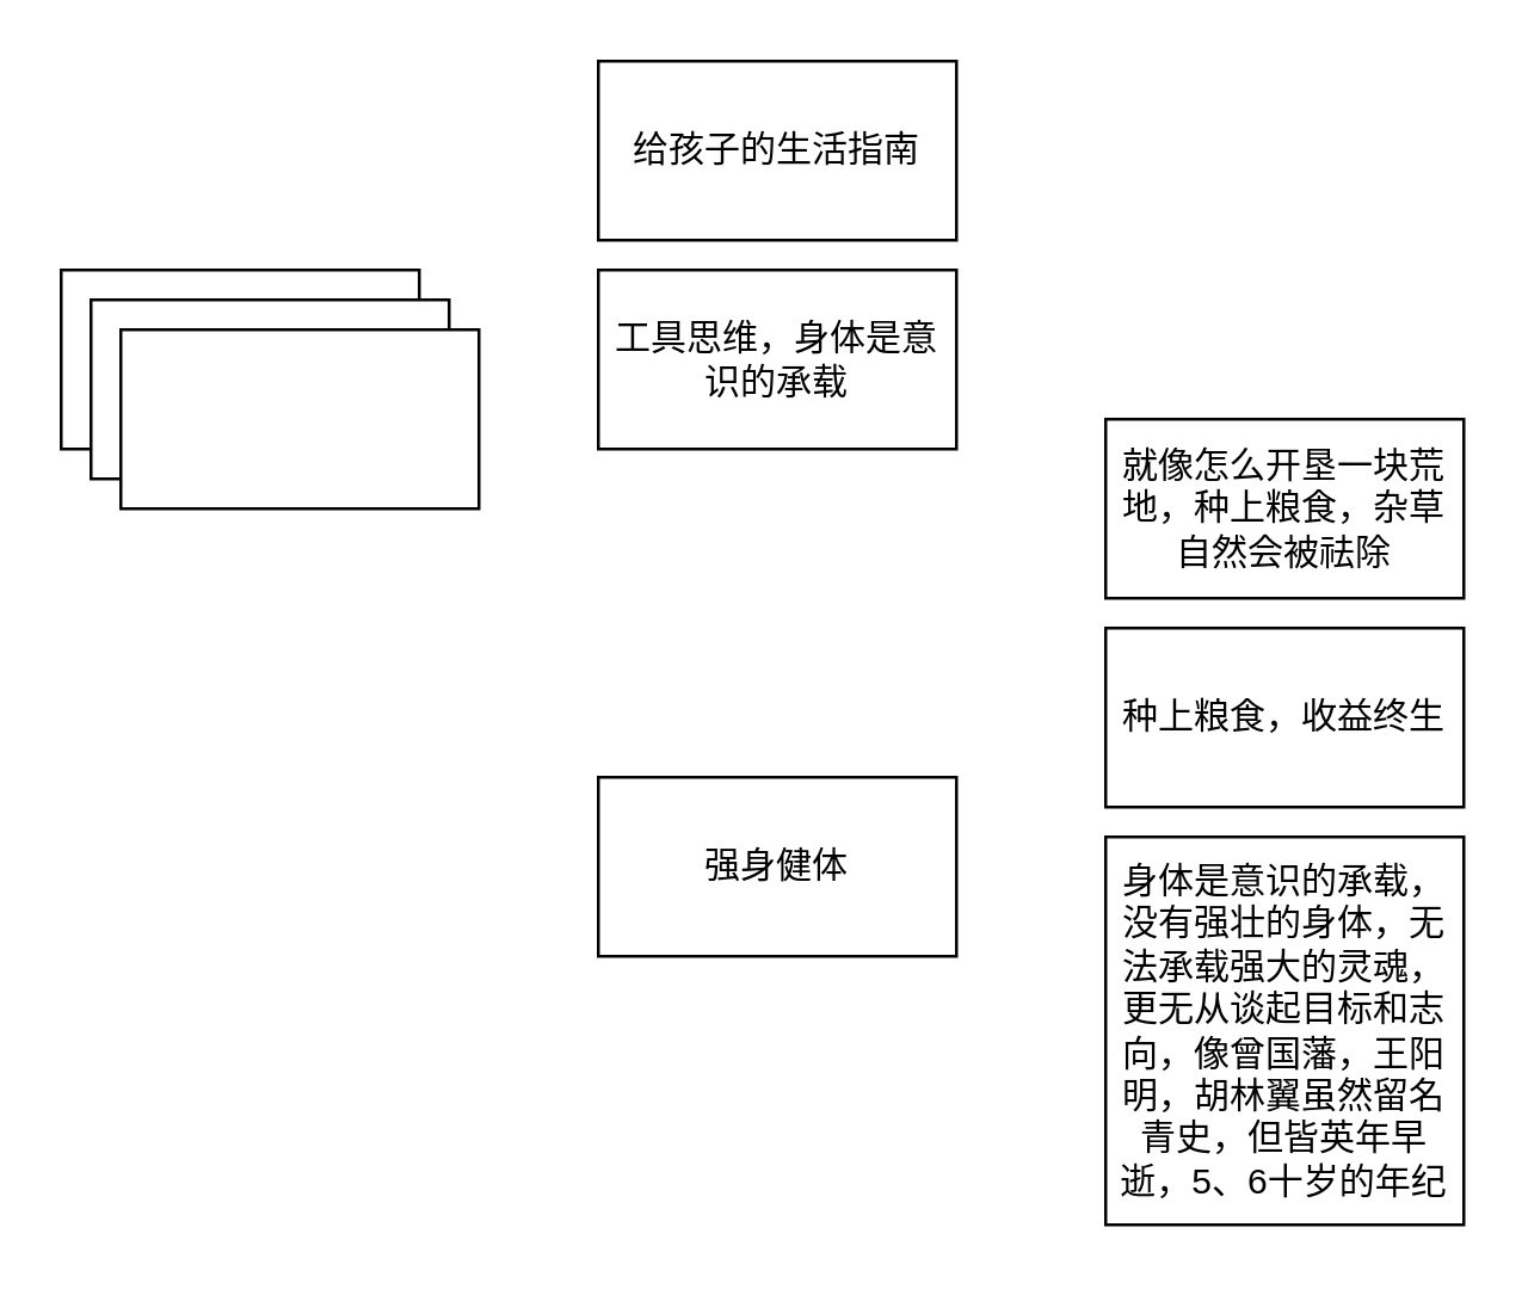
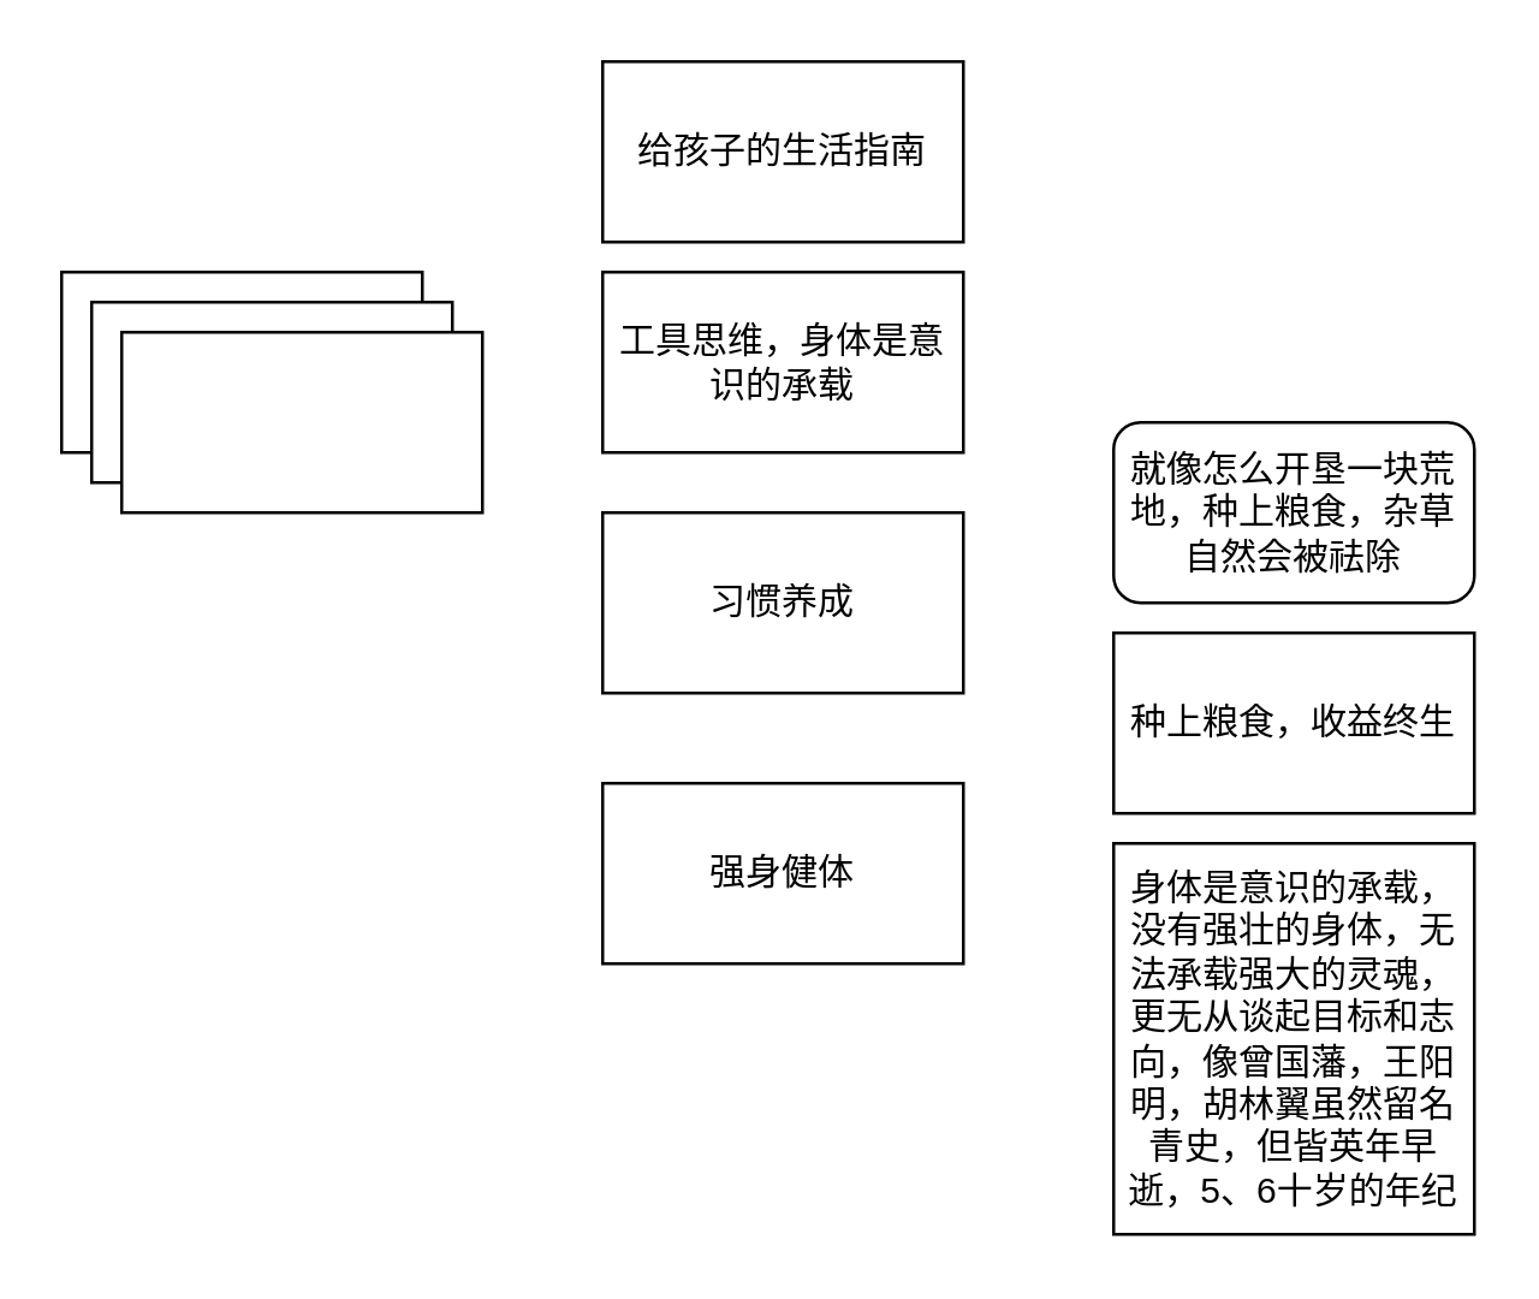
  <mxCell id="0" />
  <mxCell id="1" parent="0" />
  <mxCell id="2" value="" style="rounded=0;whiteSpace=wrap;html=1;" vertex="1" parent="1"><mxGeometry x="20" y="90" width="120" height="60" as="geometry" /></mxCell>
  <mxCell id="3" value="给孩子的生活指南" style="rounded=0;whiteSpace=wrap;html=1;" vertex="1" parent="1"><mxGeometry x="200" y="20" width="120" height="60" as="geometry" /></mxCell>
  <mxCell id="4" value="工具思维，身体是意识的承载" style="rounded=0;whiteSpace=wrap;html=1;" vertex="1" parent="1"><mxGeometry x="200" y="90" width="120" height="60" as="geometry" /></mxCell>
+ <mxCell id="5" value="习惯养成" style="rounded=0;whiteSpace=wrap;html=1;" vertex="1" parent="1"><mxGeometry x="200" y="170" width="120" height="60" as="geometry" /></mxCell>
  <mxCell id="6" value="" style="rounded=0;whiteSpace=wrap;html=1;" vertex="1" parent="1"><mxGeometry x="30" y="100" width="120" height="60" as="geometry" /></mxCell>
  <mxCell id="7" value="" style="rounded=0;whiteSpace=wrap;html=1;" vertex="1" parent="1"><mxGeometry x="40" y="110" width="120" height="60" as="geometry" /></mxCell>
  <mxCell id="8" value="身体是意识的承载，没有强壮的身体，无法承载强大的灵魂，更无从谈起目标和志向，像曾国藩，王阳明，胡林翼虽然留名青史，但皆英年早逝，5、6十岁的年纪" style="rounded=0;whiteSpace=wrap;html=1;" vertex="1" parent="1"><mxGeometry x="370" y="280" width="120" height="130" as="geometry" /></mxCell>
  <mxCell id="9" value="强身健体&lt;br&gt;" style="rounded=0;whiteSpace=wrap;html=1;" vertex="1" parent="1"><mxGeometry x="200" y="260" width="120" height="60" as="geometry" /></mxCell>
  <mxCell id="10" value="种上粮食，收益终生&lt;br&gt;" style="rounded=0;whiteSpace=wrap;html=1;" vertex="1" parent="1"><mxGeometry x="370" y="210" width="120" height="60" as="geometry" /></mxCell>
- <mxCell id="11" value="就像怎么开垦一块荒地，种上粮食，杂草自然会被祛除" style="rounded=0;whiteSpace=wrap;html=1;" vertex="1" parent="1"><mxGeometry x="370" y="140" width="120" height="60" as="geometry" /></mxCell>
+ <mxCell id="11" value="就像怎么开垦一块荒地，种上粮食，杂草自然会被祛除" style="whiteSpace=wrap;html=1;rounded=1;" vertex="1" parent="1"><mxGeometry x="370" y="140" width="120" height="60" as="geometry" /></mxCell>
